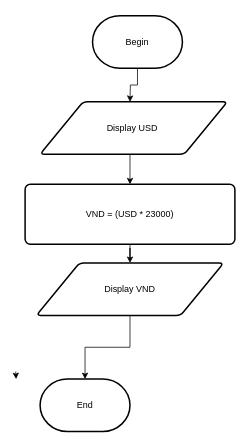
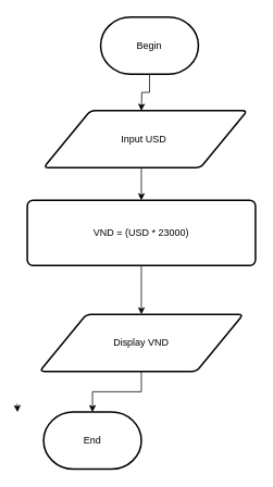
  <mxCell id="0" />
  <mxCell id="1" parent="0" />
  <mxCell id="2" value="" style="edgeStyle=orthogonalEdgeStyle;rounded=0;orthogonalLoop=1;jettySize=auto;html=1;" edge="1" parent="1" source="3"><mxGeometry relative="1" as="geometry"><mxPoint x="173" y="135" as="targetPoint" /></mxGeometry></mxCell>
  <mxCell id="3" value="Begin" style="strokeWidth=2;html=1;shape=mxgraph.flowchart.terminator;whiteSpace=wrap;" vertex="1" parent="1"><mxGeometry x="123" y="20" width="120" height="70" as="geometry" /></mxCell>
  <mxCell id="4" value="End" style="strokeWidth=2;html=1;shape=mxgraph.flowchart.terminator;whiteSpace=wrap;" vertex="1" parent="1"><mxGeometry x="53" y="505" width="120" height="70" as="geometry" /></mxCell>
  <mxCell id="5" value="" style="edgeStyle=orthogonalEdgeStyle;rounded=0;orthogonalLoop=1;jettySize=auto;html=1;" edge="1" parent="1"><mxGeometry relative="1" as="geometry"><mxPoint x="173" y="195" as="sourcePoint" /><mxPoint x="173" y="245" as="targetPoint" /></mxGeometry></mxCell>
  <mxCell id="6" style="edgeStyle=orthogonalEdgeStyle;rounded=0;orthogonalLoop=1;jettySize=auto;html=1;exitX=0.5;exitY=1;exitDx=0;exitDy=0;exitPerimeter=0;" edge="1" parent="1"><mxGeometry relative="1" as="geometry"><mxPoint x="21" y="505" as="targetPoint" /><mxPoint x="20.5" y="495" as="sourcePoint" /></mxGeometry></mxCell>
- <mxCell id="7" value="Display USD&amp;nbsp;" style="shape=parallelogram;html=1;strokeWidth=2;perimeter=parallelogramPerimeter;whiteSpace=wrap;rounded=1;arcSize=12;size=0.23;" vertex="1" parent="1"><mxGeometry x="53" y="135" width="250" height="70" as="geometry" /></mxCell>
+ <mxCell id="7" value="Input USD&amp;nbsp;" style="shape=parallelogram;html=1;strokeWidth=2;perimeter=parallelogramPerimeter;whiteSpace=wrap;rounded=1;arcSize=12;size=0.23;" vertex="1" parent="1"><mxGeometry x="53" y="135" width="250" height="70" as="geometry" /></mxCell>
  <mxCell id="8" value="" style="edgeStyle=orthogonalEdgeStyle;rounded=0;orthogonalLoop=1;jettySize=auto;html=1;" edge="1" parent="1" source="9" target="11"><mxGeometry relative="1" as="geometry" /></mxCell>
  <mxCell id="9" value="VND = (USD * 23000)" style="rounded=1;whiteSpace=wrap;html=1;absoluteArcSize=1;arcSize=14;strokeWidth=2;" vertex="1" parent="1"><mxGeometry x="33" y="245" width="280" height="80" as="geometry" /></mxCell>
  <mxCell id="10" value="" style="edgeStyle=orthogonalEdgeStyle;rounded=0;orthogonalLoop=1;jettySize=auto;html=1;" edge="1" parent="1" source="11" target="4"><mxGeometry relative="1" as="geometry" /></mxCell>
- <mxCell id="11" value="Display VND" style="shape=parallelogram;html=1;strokeWidth=2;perimeter=parallelogramPerimeter;whiteSpace=wrap;rounded=1;arcSize=12;size=0.23;" vertex="1" parent="1"><mxGeometry x="48" y="350" width="250" height="70" as="geometry" /></mxCell>
+ <mxCell id="11" value="Display VND" style="shape=parallelogram;html=1;strokeWidth=2;perimeter=parallelogramPerimeter;whiteSpace=wrap;rounded=1;arcSize=12;size=0.23;" vertex="1" parent="1"><mxGeometry x="48" y="385" width="250" height="70" as="geometry" /></mxCell>
